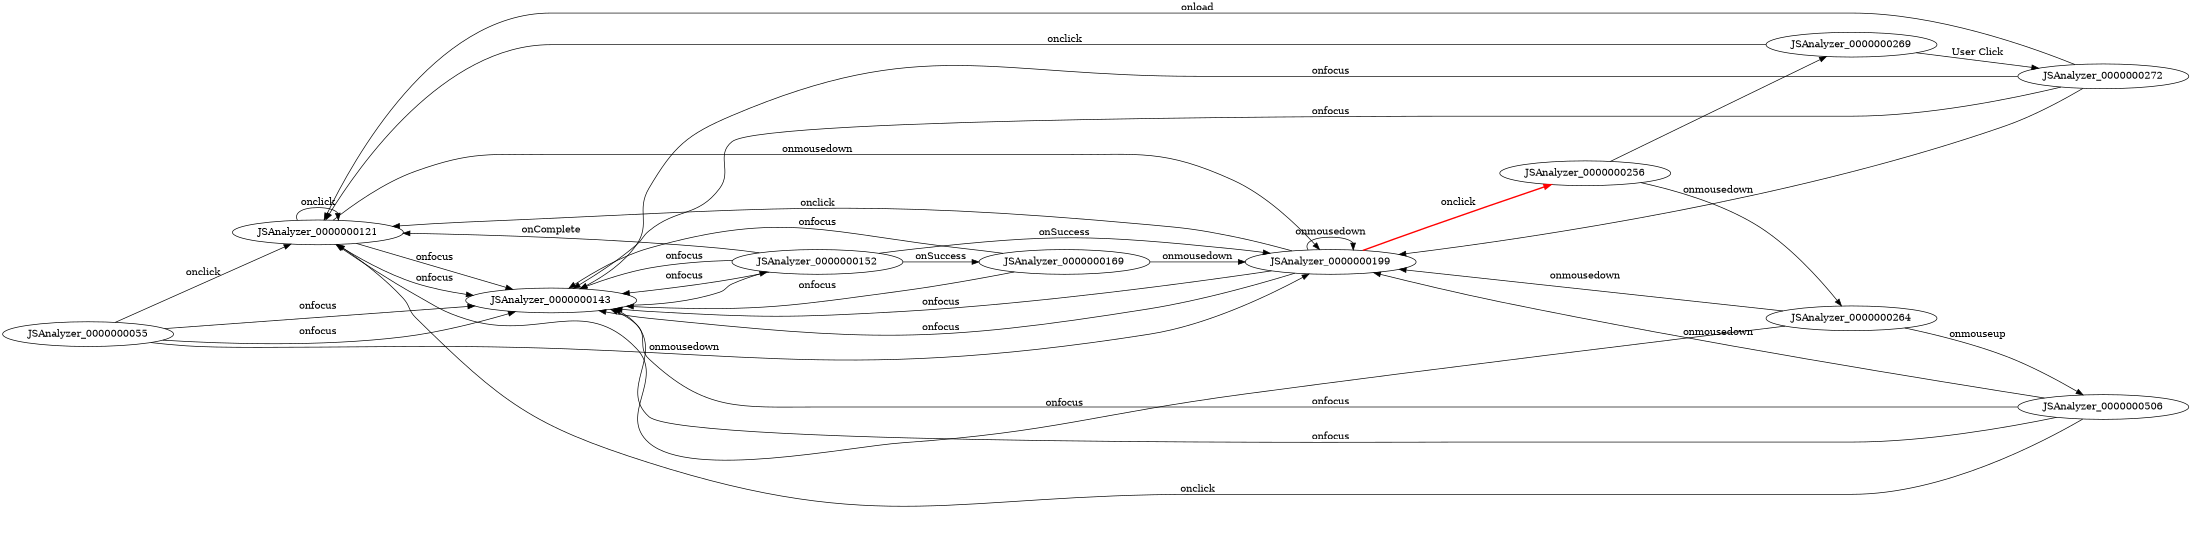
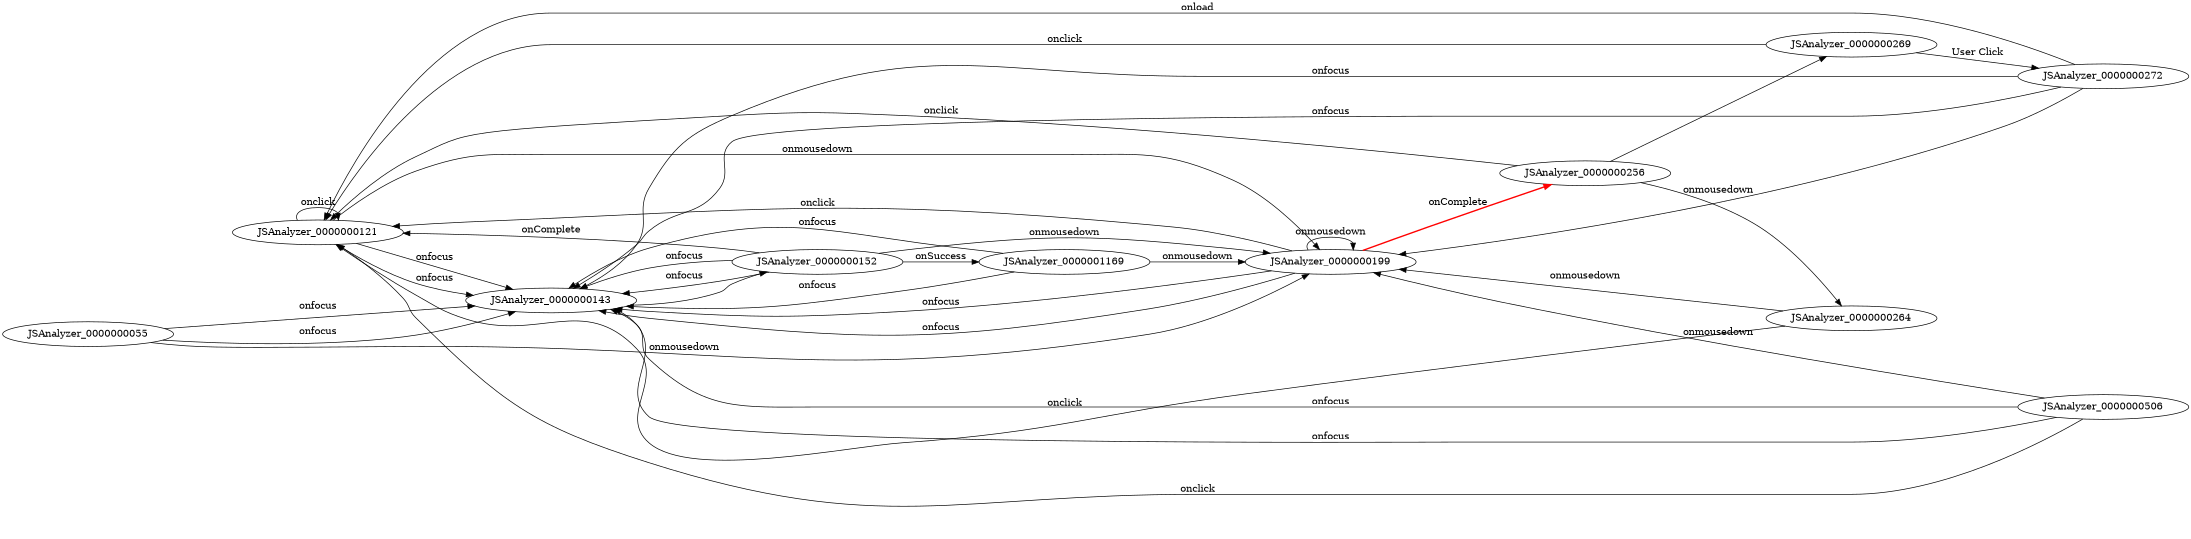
  digraph {
    rankdir=LR
    JSAnalyzer_0000000055
    JSAnalyzer_0000000121
    JSAnalyzer_0000000143
    JSAnalyzer_0000000199
    JSAnalyzer_0000000152
    JSAnalyzer_0000000256
-   JSAnalyzer_0000000169
+   JSAnalyzer_0000000169 [label=JSAnalyzer_0000001169]
    JSAnalyzer_0000000264
    JSAnalyzer_0000000269
    JSAnalyzer_0000000506
    JSAnalyzer_0000000272
-   JSAnalyzer_0000000055 -> JSAnalyzer_0000000121 [label=onclick]
+   JSAnalyzer_0000000256 -> JSAnalyzer_0000000121 [label=onclick]
    JSAnalyzer_0000000055 -> JSAnalyzer_0000000143 [label=onfocus]
    JSAnalyzer_0000000055 -> JSAnalyzer_0000000143 [label=onfocus]
    JSAnalyzer_0000000055 -> JSAnalyzer_0000000199 [label=onmousedown]
    JSAnalyzer_0000000121 -> JSAnalyzer_0000000121 [label=onclick]
    JSAnalyzer_0000000121 -> JSAnalyzer_0000000143 [label=onfocus]
    JSAnalyzer_0000000121 -> JSAnalyzer_0000000143 [label=onfocus]
    JSAnalyzer_0000000121 -> JSAnalyzer_0000000199 [label=onmousedown]
    JSAnalyzer_0000000143 -> JSAnalyzer_0000000152
    JSAnalyzer_0000000199 -> JSAnalyzer_0000000121 [label=onclick]
    JSAnalyzer_0000000199 -> JSAnalyzer_0000000143 [label=onfocus]
    JSAnalyzer_0000000199 -> JSAnalyzer_0000000143 [label=onfocus]
    JSAnalyzer_0000000199 -> JSAnalyzer_0000000199 [label=onmousedown]
-   JSAnalyzer_0000000199 -> JSAnalyzer_0000000256 [color=red label=onclick style=bold]
+   JSAnalyzer_0000000199 -> JSAnalyzer_0000000256 [color=red label=onComplete style=bold]
    JSAnalyzer_0000000152 -> JSAnalyzer_0000000121 [label=onComplete]
    JSAnalyzer_0000000152 -> JSAnalyzer_0000000143 [label=onfocus]
    JSAnalyzer_0000000152 -> JSAnalyzer_0000000143 [label=onfocus]
-   JSAnalyzer_0000000152 -> JSAnalyzer_0000000199 [label=onSuccess]
+   JSAnalyzer_0000000152 -> JSAnalyzer_0000000199 [label=onmousedown]
    JSAnalyzer_0000000152 -> JSAnalyzer_0000000169 [label=onSuccess]
    JSAnalyzer_0000000256 -> JSAnalyzer_0000000264
    JSAnalyzer_0000000256 -> JSAnalyzer_0000000269
    JSAnalyzer_0000000169 -> JSAnalyzer_0000000143 [label=onfocus]
    JSAnalyzer_0000000169 -> JSAnalyzer_0000000143 [label=onfocus]
    JSAnalyzer_0000000169 -> JSAnalyzer_0000000199 [label=onmousedown]
-   JSAnalyzer_0000000264 -> JSAnalyzer_0000000121 [label=onfocus]
+   JSAnalyzer_0000000264 -> JSAnalyzer_0000000121 [label=onclick]
    JSAnalyzer_0000000264 -> JSAnalyzer_0000000199 [label=onmousedown]
-   JSAnalyzer_0000000264 -> JSAnalyzer_0000000506 [label=onmouseup]
    JSAnalyzer_0000000269 -> JSAnalyzer_0000000121 [label=onclick]
    JSAnalyzer_0000000269 -> JSAnalyzer_0000000272 [label="User Click"]
    JSAnalyzer_0000000506 -> JSAnalyzer_0000000121 [label=onclick]
    JSAnalyzer_0000000506 -> JSAnalyzer_0000000143 [label=onfocus]
    JSAnalyzer_0000000506 -> JSAnalyzer_0000000143 [label=onfocus]
    JSAnalyzer_0000000506 -> JSAnalyzer_0000000199 [label=onmousedown]
    JSAnalyzer_0000000272 -> JSAnalyzer_0000000121 [label=onload]
    JSAnalyzer_0000000272 -> JSAnalyzer_0000000143 [label=onfocus]
    JSAnalyzer_0000000272 -> JSAnalyzer_0000000143 [label=onfocus]
    JSAnalyzer_0000000272 -> JSAnalyzer_0000000199 [label=onmousedown]
  }
